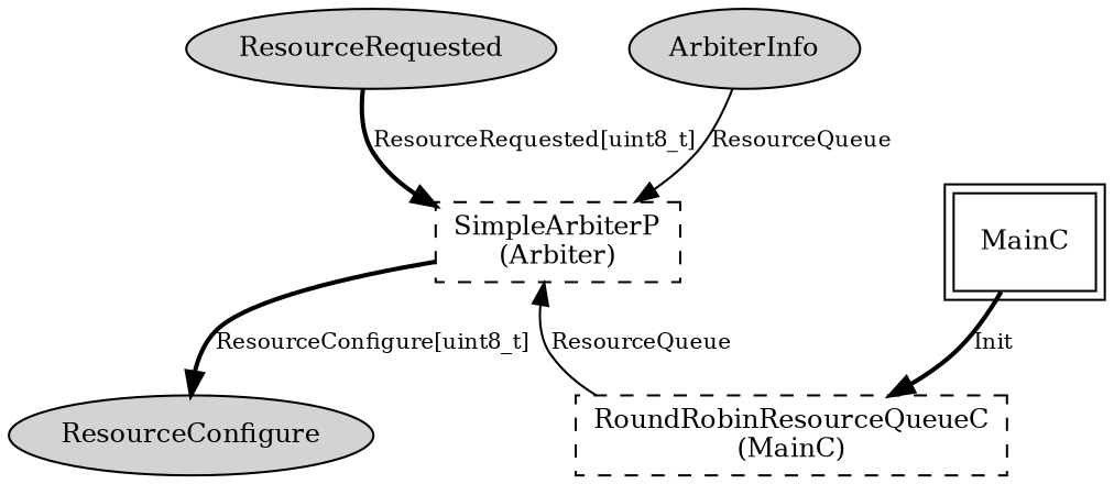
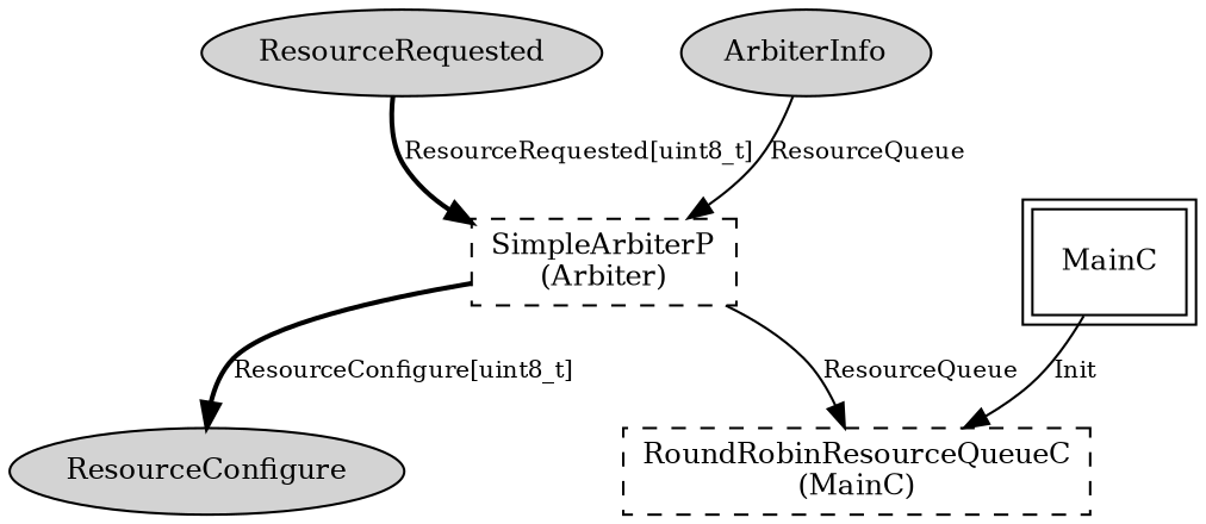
  digraph {
    node [fontsize=12 shape=ellipse style=filled]
    edge [fontsize=10]
    n1 [label=ResourceRequested]
    n2 [label="SimpleArbiterP\n(Arbiter)" shape=box style=dashed]
    n3 [label="RoundRobinResourceQueueC\n(MainC)" shape=box style=dashed]
    n4 [label=ResourceConfigure]
    n5 [label=ArbiterInfo]
    MainC [peripheries=2 shape=box style=""]
    n1 -> n2 [label="ResourceRequested[uint8_t]" style=bold]
-   n3 -> n2 [label=ResourceQueue]
+   n2 -> n3 [label=ResourceQueue]
    n2 -> n4 [label="ResourceConfigure[uint8_t]" style=bold]
    n5 -> n2 [label=ResourceQueue]
-   MainC -> n3 [label=Init style=bold]
+   MainC -> n3 [label=Init]
  }
